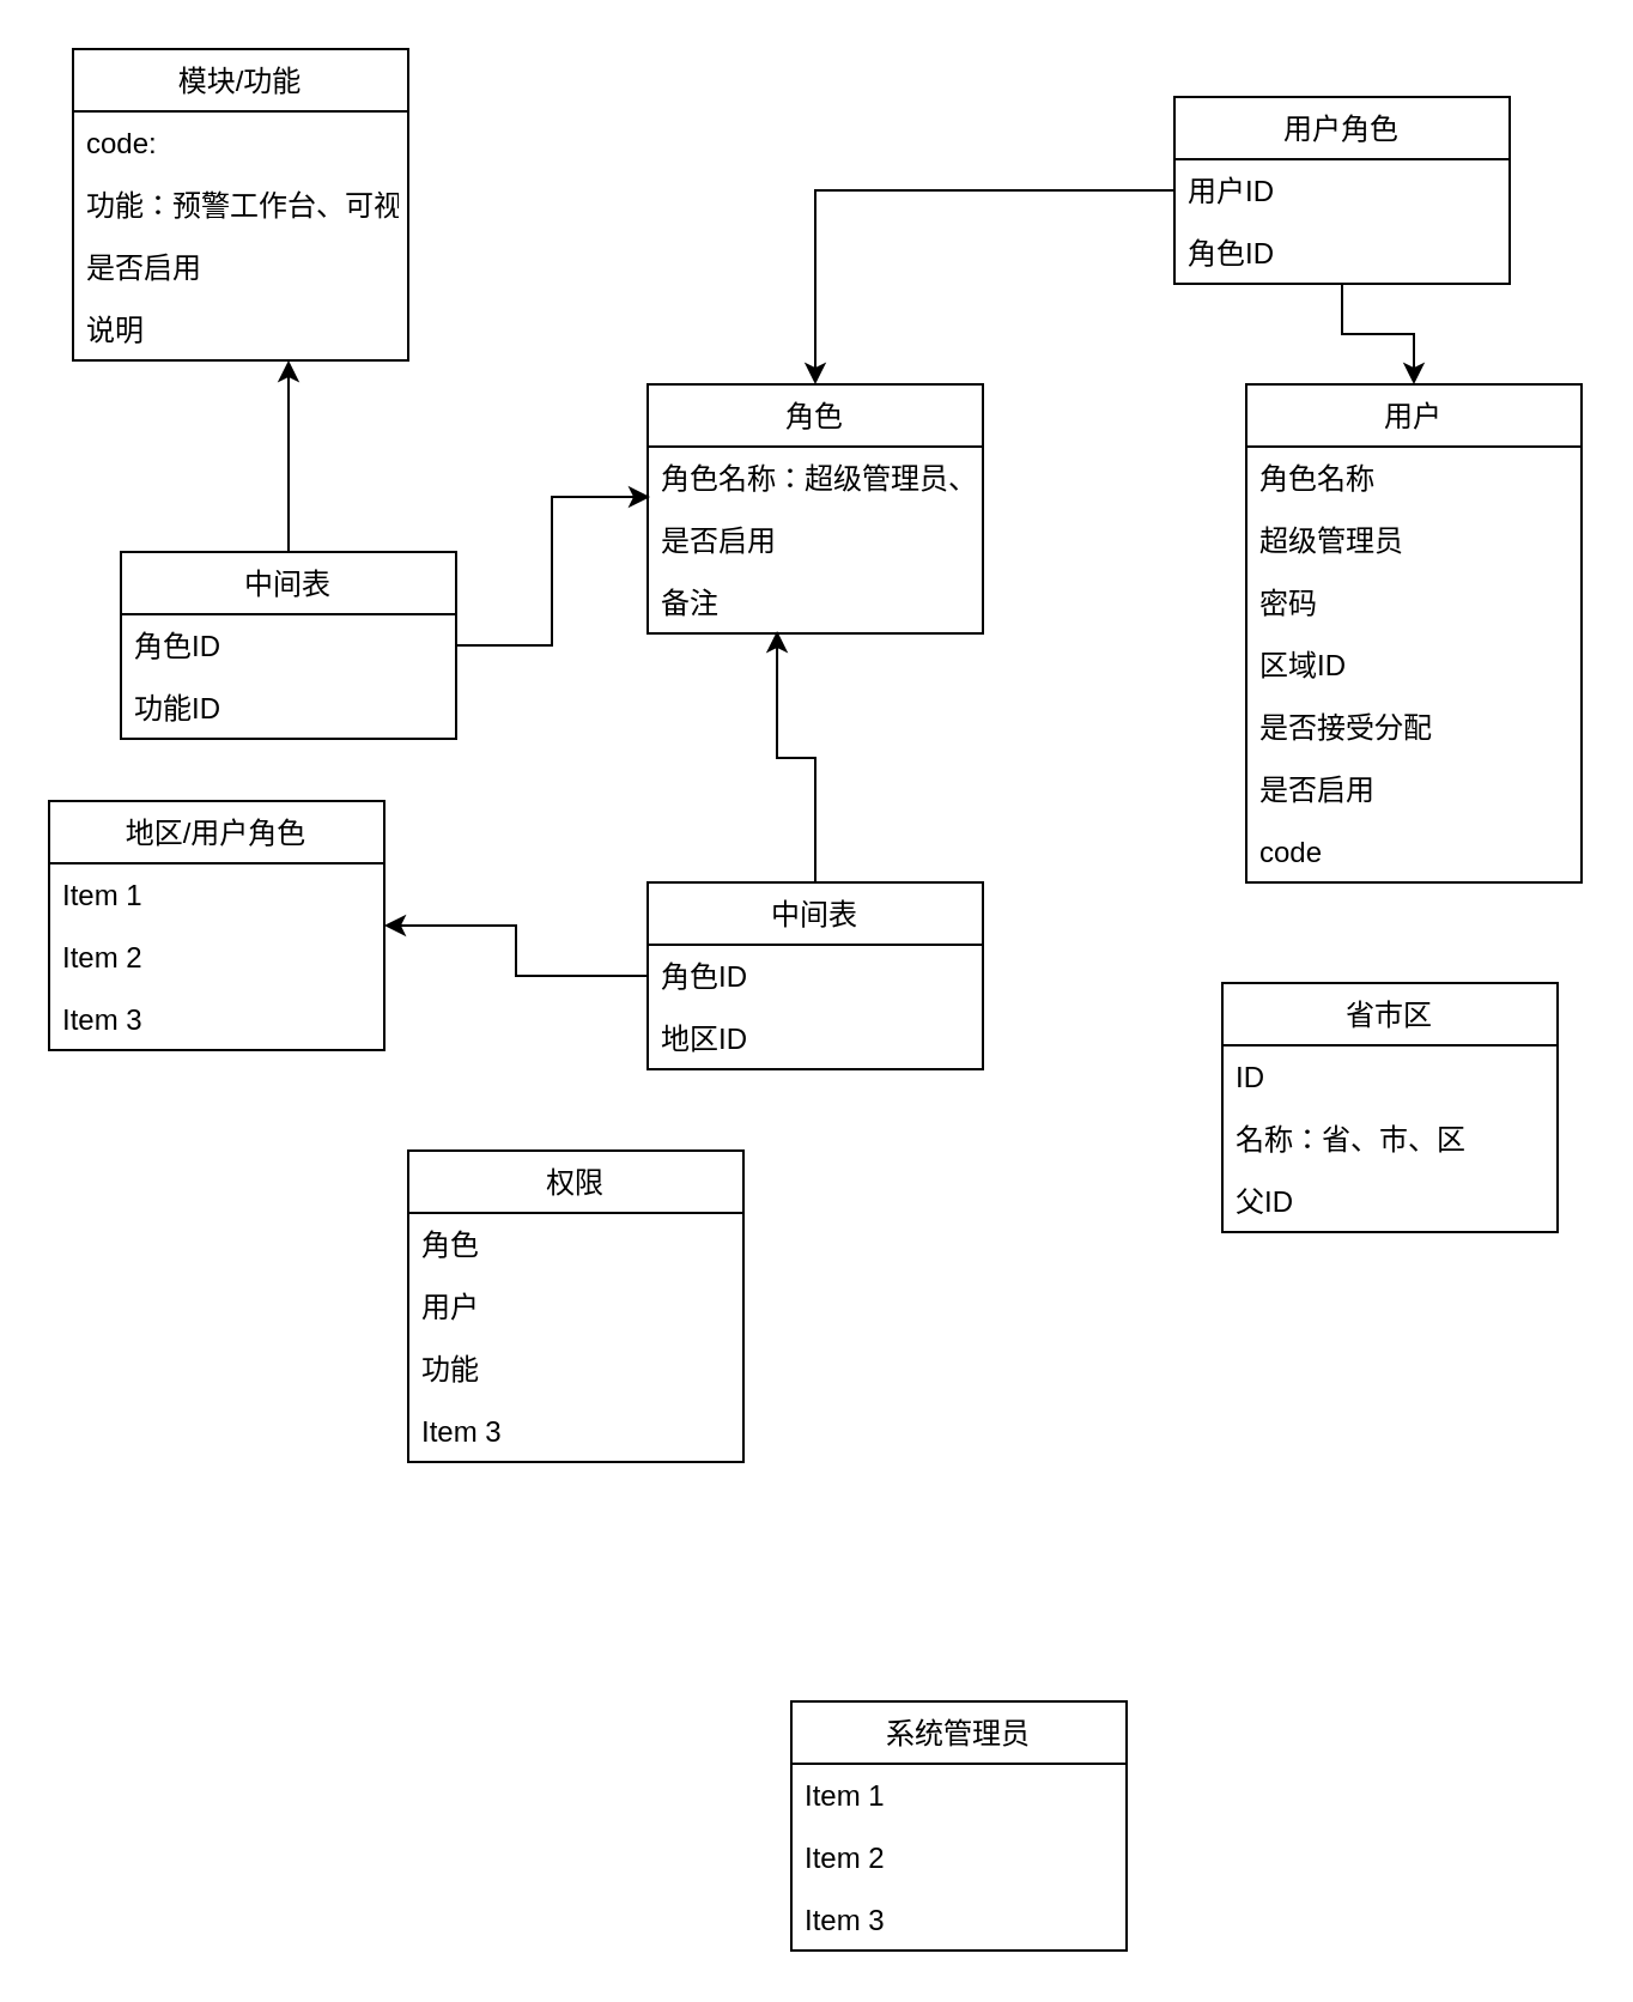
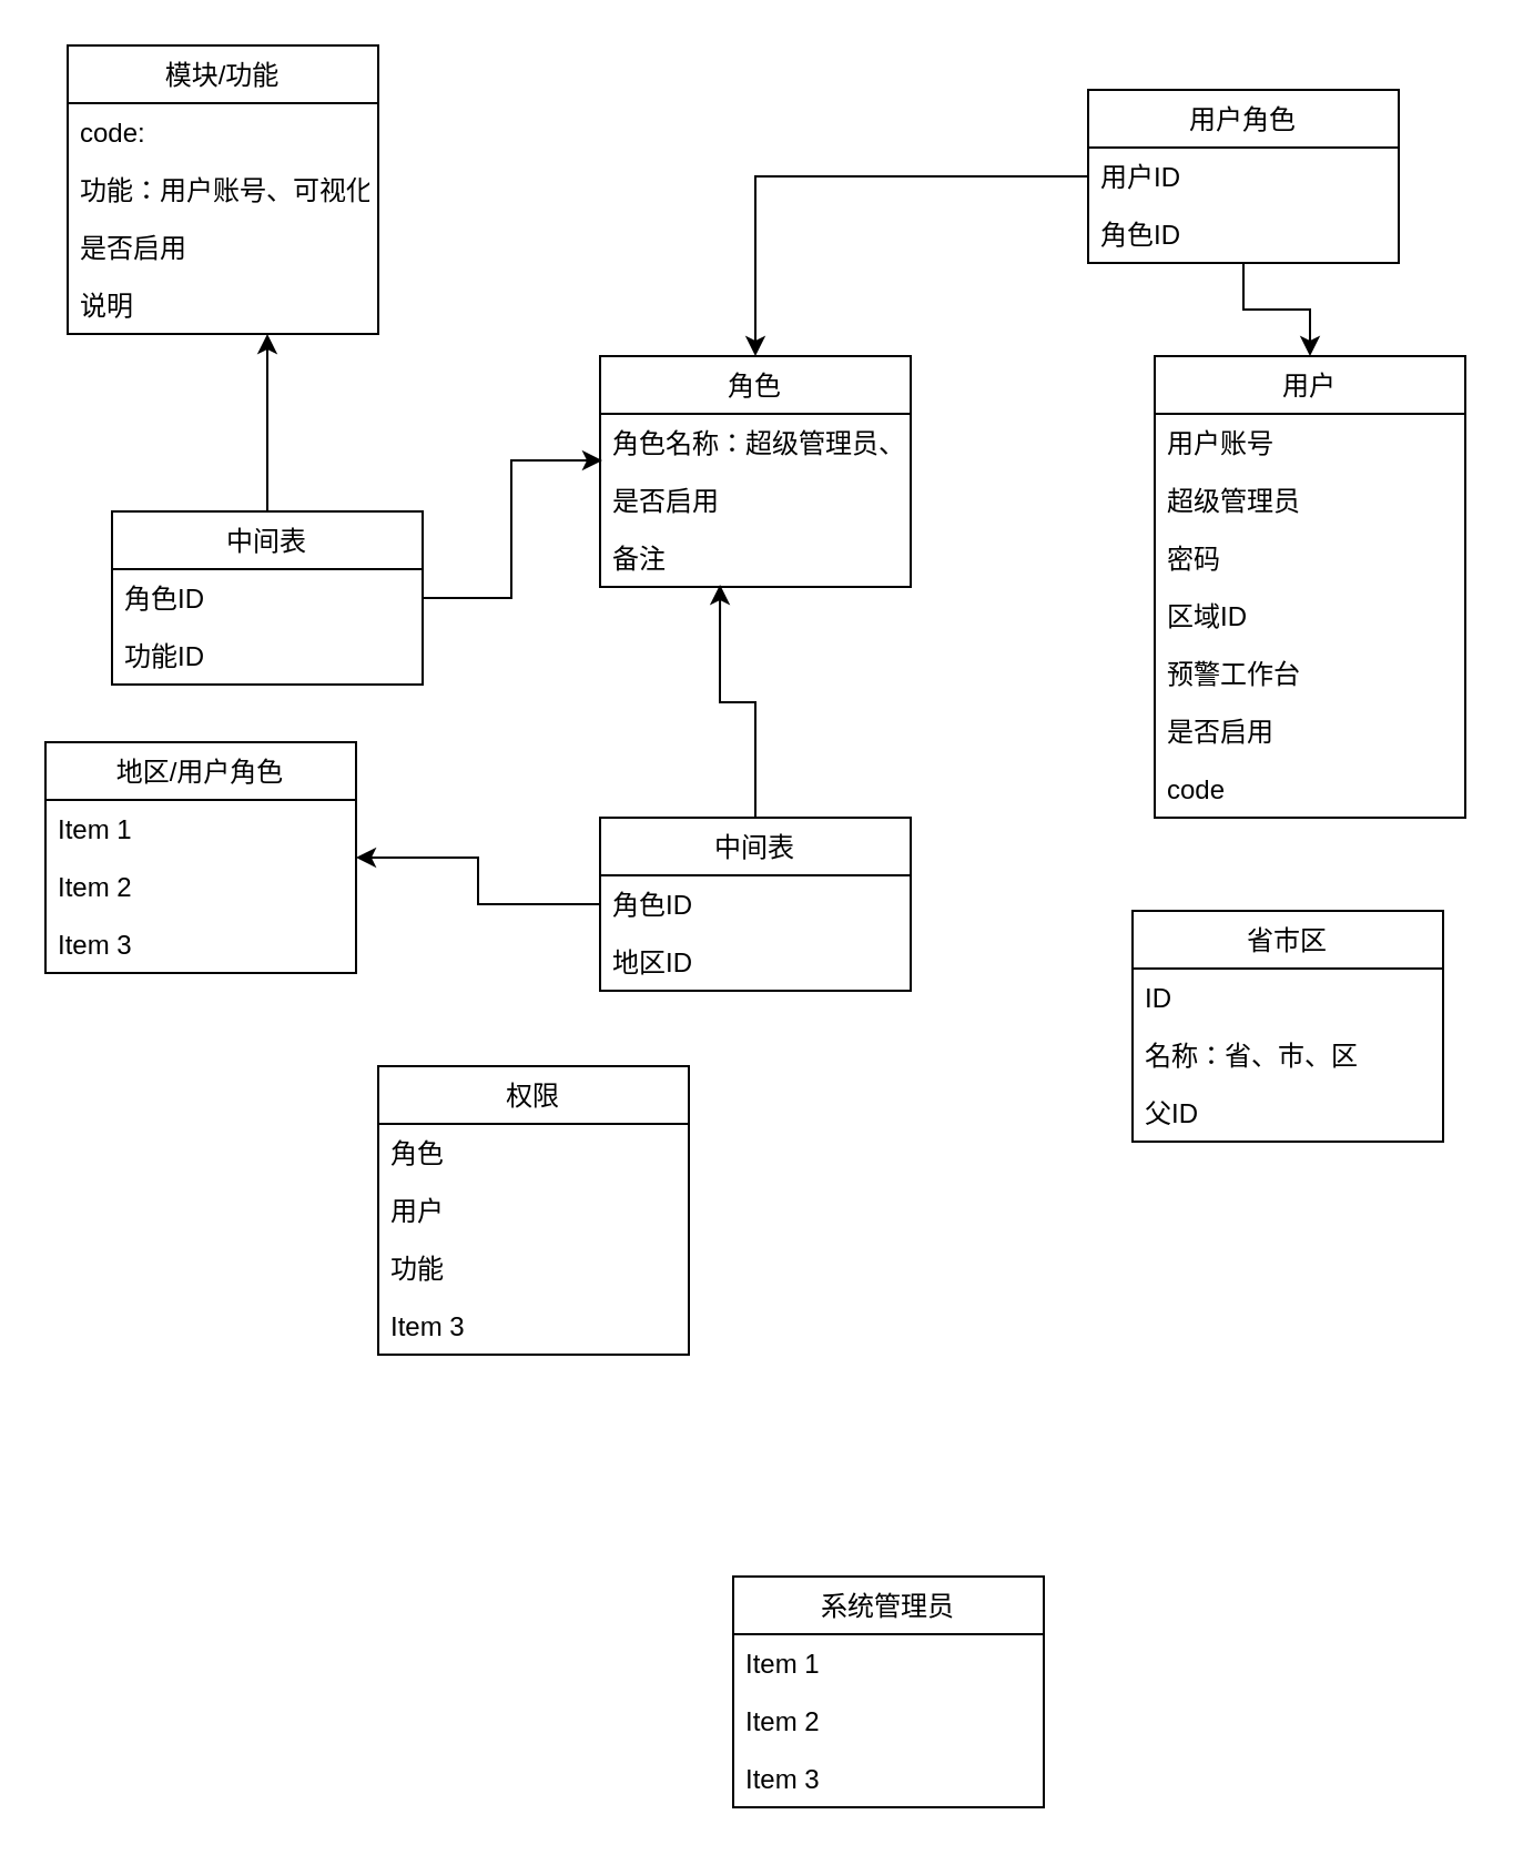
  <mxCell id="0" />
  <mxCell id="1" parent="0" />
  <mxCell id="2" value="" style="edgeStyle=orthogonalEdgeStyle;rounded=0;orthogonalLoop=1;jettySize=auto;html=1;" edge="1" parent="1" source="4" target="24"><mxGeometry relative="1" as="geometry" /></mxCell>
  <mxCell id="3" style="edgeStyle=orthogonalEdgeStyle;rounded=0;orthogonalLoop=1;jettySize=auto;html=1;entryX=0.5;entryY=0;entryDx=0;entryDy=0;" edge="1" parent="1" source="4" target="7"><mxGeometry relative="1" as="geometry" /></mxCell>
  <mxCell id="4" value="用户角色" style="swimlane;fontStyle=0;childLayout=stackLayout;horizontal=1;startSize=26;horizontalStack=0;resizeParent=1;resizeParentMax=0;resizeLast=0;collapsible=1;marginBottom=0;" vertex="1" parent="1"><mxGeometry x="490" y="40" width="140" height="78" as="geometry" /></mxCell>
  <mxCell id="5" value="用户ID" style="text;strokeColor=none;fillColor=none;align=left;verticalAlign=top;spacingLeft=4;spacingRight=4;overflow=hidden;rotatable=0;points=[[0,0.5],[1,0.5]];portConstraint=eastwest;" vertex="1" parent="4"><mxGeometry y="26" width="140" height="26" as="geometry" /></mxCell>
  <mxCell id="6" value="角色ID" style="text;strokeColor=none;fillColor=none;align=left;verticalAlign=top;spacingLeft=4;spacingRight=4;overflow=hidden;rotatable=0;points=[[0,0.5],[1,0.5]];portConstraint=eastwest;" vertex="1" parent="4"><mxGeometry y="52" width="140" height="26" as="geometry" /></mxCell>
  <mxCell id="7" value="用户" style="swimlane;fontStyle=0;childLayout=stackLayout;horizontal=1;startSize=26;horizontalStack=0;resizeParent=1;resizeParentMax=0;resizeLast=0;collapsible=1;marginBottom=0;" vertex="1" parent="1"><mxGeometry x="520" y="160" width="140" height="208" as="geometry" /></mxCell>
- <mxCell id="8" value="角色名称" style="text;strokeColor=none;fillColor=none;align=left;verticalAlign=top;spacingLeft=4;spacingRight=4;overflow=hidden;rotatable=0;points=[[0,0.5],[1,0.5]];portConstraint=eastwest;" vertex="1" parent="7"><mxGeometry y="26" width="140" height="26" as="geometry" /></mxCell>
+ <mxCell id="8" value="用户账号" style="text;strokeColor=none;fillColor=none;align=left;verticalAlign=top;spacingLeft=4;spacingRight=4;overflow=hidden;rotatable=0;points=[[0,0.5],[1,0.5]];portConstraint=eastwest;" vertex="1" parent="7"><mxGeometry y="26" width="140" height="26" as="geometry" /></mxCell>
  <mxCell id="9" value="超级管理员" style="text;strokeColor=none;fillColor=none;align=left;verticalAlign=top;spacingLeft=4;spacingRight=4;overflow=hidden;rotatable=0;points=[[0,0.5],[1,0.5]];portConstraint=eastwest;" vertex="1" parent="7"><mxGeometry y="52" width="140" height="26" as="geometry" /></mxCell>
  <mxCell id="10" value="密码" style="text;strokeColor=none;fillColor=none;align=left;verticalAlign=top;spacingLeft=4;spacingRight=4;overflow=hidden;rotatable=0;points=[[0,0.5],[1,0.5]];portConstraint=eastwest;" vertex="1" parent="7"><mxGeometry y="78" width="140" height="26" as="geometry" /></mxCell>
  <mxCell id="11" value="区域ID" style="text;strokeColor=none;fillColor=none;align=left;verticalAlign=top;spacingLeft=4;spacingRight=4;overflow=hidden;rotatable=0;points=[[0,0.5],[1,0.5]];portConstraint=eastwest;" vertex="1" parent="7"><mxGeometry y="104" width="140" height="26" as="geometry" /></mxCell>
- <mxCell id="12" value="是否接受分配" style="text;strokeColor=none;fillColor=none;align=left;verticalAlign=top;spacingLeft=4;spacingRight=4;overflow=hidden;rotatable=0;points=[[0,0.5],[1,0.5]];portConstraint=eastwest;" vertex="1" parent="7"><mxGeometry y="130" width="140" height="26" as="geometry" /></mxCell>
+ <mxCell id="12" value="预警工作台" style="text;strokeColor=none;fillColor=none;align=left;verticalAlign=top;spacingLeft=4;spacingRight=4;overflow=hidden;rotatable=0;points=[[0,0.5],[1,0.5]];portConstraint=eastwest;" vertex="1" parent="7"><mxGeometry y="130" width="140" height="26" as="geometry" /></mxCell>
  <mxCell id="13" value="是否启用" style="text;strokeColor=none;fillColor=none;align=left;verticalAlign=top;spacingLeft=4;spacingRight=4;overflow=hidden;rotatable=0;points=[[0,0.5],[1,0.5]];portConstraint=eastwest;" vertex="1" parent="7"><mxGeometry y="156" width="140" height="26" as="geometry" /></mxCell>
  <mxCell id="14" value="code" style="text;strokeColor=none;fillColor=none;align=left;verticalAlign=top;spacingLeft=4;spacingRight=4;overflow=hidden;rotatable=0;points=[[0,0.5],[1,0.5]];portConstraint=eastwest;" vertex="1" parent="7"><mxGeometry y="182" width="140" height="26" as="geometry" /></mxCell>
  <mxCell id="15" value="地区/用户角色" style="swimlane;fontStyle=0;childLayout=stackLayout;horizontal=1;startSize=26;horizontalStack=0;resizeParent=1;resizeParentMax=0;resizeLast=0;collapsible=1;marginBottom=0;" vertex="1" parent="1"><mxGeometry x="20" y="334" width="140" height="104" as="geometry" /></mxCell>
  <mxCell id="16" value="Item 1" style="text;strokeColor=none;fillColor=none;align=left;verticalAlign=top;spacingLeft=4;spacingRight=4;overflow=hidden;rotatable=0;points=[[0,0.5],[1,0.5]];portConstraint=eastwest;" vertex="1" parent="15"><mxGeometry y="26" width="140" height="26" as="geometry" /></mxCell>
  <mxCell id="17" value="Item 2" style="text;strokeColor=none;fillColor=none;align=left;verticalAlign=top;spacingLeft=4;spacingRight=4;overflow=hidden;rotatable=0;points=[[0,0.5],[1,0.5]];portConstraint=eastwest;" vertex="1" parent="15"><mxGeometry y="52" width="140" height="26" as="geometry" /></mxCell>
  <mxCell id="18" value="Item 3" style="text;strokeColor=none;fillColor=none;align=left;verticalAlign=top;spacingLeft=4;spacingRight=4;overflow=hidden;rotatable=0;points=[[0,0.5],[1,0.5]];portConstraint=eastwest;" vertex="1" parent="15"><mxGeometry y="78" width="140" height="26" as="geometry" /></mxCell>
  <mxCell id="19" value="系统管理员" style="swimlane;fontStyle=0;childLayout=stackLayout;horizontal=1;startSize=26;horizontalStack=0;resizeParent=1;resizeParentMax=0;resizeLast=0;collapsible=1;marginBottom=0;fillColor=none;" vertex="1" parent="1"><mxGeometry x="330" y="710" width="140" height="104" as="geometry" /></mxCell>
  <mxCell id="20" value="Item 1" style="text;strokeColor=none;fillColor=none;align=left;verticalAlign=top;spacingLeft=4;spacingRight=4;overflow=hidden;rotatable=0;points=[[0,0.5],[1,0.5]];portConstraint=eastwest;" vertex="1" parent="19"><mxGeometry y="26" width="140" height="26" as="geometry" /></mxCell>
  <mxCell id="21" value="Item 2" style="text;strokeColor=none;fillColor=none;align=left;verticalAlign=top;spacingLeft=4;spacingRight=4;overflow=hidden;rotatable=0;points=[[0,0.5],[1,0.5]];portConstraint=eastwest;" vertex="1" parent="19"><mxGeometry y="52" width="140" height="26" as="geometry" /></mxCell>
  <mxCell id="22" value="Item 3" style="text;strokeColor=none;fillColor=none;align=left;verticalAlign=top;spacingLeft=4;spacingRight=4;overflow=hidden;rotatable=0;points=[[0,0.5],[1,0.5]];portConstraint=eastwest;" vertex="1" parent="19"><mxGeometry y="78" width="140" height="26" as="geometry" /></mxCell>
  <mxCell id="23" style="edgeStyle=orthogonalEdgeStyle;rounded=0;orthogonalLoop=1;jettySize=auto;html=1;startArrow=none;" edge="1" parent="1" source="42" target="15"><mxGeometry relative="1" as="geometry"><Array as="points" /></mxGeometry></mxCell>
  <mxCell id="24" value="角色" style="swimlane;fontStyle=0;childLayout=stackLayout;horizontal=1;startSize=26;horizontalStack=0;resizeParent=1;resizeParentMax=0;resizeLast=0;collapsible=1;marginBottom=0;" vertex="1" parent="1"><mxGeometry x="270" y="160" width="140" height="104" as="geometry" /></mxCell>
  <mxCell id="25" value="角色名称：超级管理员、用户角色" style="text;strokeColor=none;fillColor=none;align=left;verticalAlign=top;spacingLeft=4;spacingRight=4;overflow=hidden;rotatable=0;points=[[0,0.5],[1,0.5]];portConstraint=eastwest;" vertex="1" parent="24"><mxGeometry y="26" width="140" height="26" as="geometry" /></mxCell>
  <mxCell id="26" value="是否启用" style="text;strokeColor=none;fillColor=none;align=left;verticalAlign=top;spacingLeft=4;spacingRight=4;overflow=hidden;rotatable=0;points=[[0,0.5],[1,0.5]];portConstraint=eastwest;" vertex="1" parent="24"><mxGeometry y="52" width="140" height="26" as="geometry" /></mxCell>
  <mxCell id="27" value="备注" style="text;strokeColor=none;fillColor=none;align=left;verticalAlign=top;spacingLeft=4;spacingRight=4;overflow=hidden;rotatable=0;points=[[0,0.5],[1,0.5]];portConstraint=eastwest;" vertex="1" parent="24"><mxGeometry y="78" width="140" height="26" as="geometry" /></mxCell>
  <mxCell id="28" value="模块/功能" style="swimlane;fontStyle=0;childLayout=stackLayout;horizontal=1;startSize=26;horizontalStack=0;resizeParent=1;resizeParentMax=0;resizeLast=0;collapsible=1;marginBottom=0;" vertex="1" parent="1"><mxGeometry x="30" y="20" width="140" height="130" as="geometry" /></mxCell>
  <mxCell id="29" value="code:" style="text;strokeColor=none;fillColor=none;align=left;verticalAlign=top;spacingLeft=4;spacingRight=4;overflow=hidden;rotatable=0;points=[[0,0.5],[1,0.5]];portConstraint=eastwest;" vertex="1" parent="28"><mxGeometry y="26" width="140" height="26" as="geometry" /></mxCell>
- <mxCell id="30" value="功能：预警工作台、可视化大屏" style="text;strokeColor=none;fillColor=none;align=left;verticalAlign=top;spacingLeft=4;spacingRight=4;overflow=hidden;rotatable=0;points=[[0,0.5],[1,0.5]];portConstraint=eastwest;" vertex="1" parent="28"><mxGeometry y="52" width="140" height="26" as="geometry" /></mxCell>
+ <mxCell id="30" value="功能：用户账号、可视化大屏" style="text;strokeColor=none;fillColor=none;align=left;verticalAlign=top;spacingLeft=4;spacingRight=4;overflow=hidden;rotatable=0;points=[[0,0.5],[1,0.5]];portConstraint=eastwest;" vertex="1" parent="28"><mxGeometry y="52" width="140" height="26" as="geometry" /></mxCell>
  <mxCell id="31" value="是否启用" style="text;strokeColor=none;fillColor=none;align=left;verticalAlign=top;spacingLeft=4;spacingRight=4;overflow=hidden;rotatable=0;points=[[0,0.5],[1,0.5]];portConstraint=eastwest;" vertex="1" parent="28"><mxGeometry y="78" width="140" height="26" as="geometry" /></mxCell>
  <mxCell id="32" value="说明" style="text;strokeColor=none;fillColor=none;align=left;verticalAlign=top;spacingLeft=4;spacingRight=4;overflow=hidden;rotatable=0;points=[[0,0.5],[1,0.5]];portConstraint=eastwest;" vertex="1" parent="28"><mxGeometry y="104" width="140" height="26" as="geometry" /></mxCell>
  <mxCell id="33" value="省市区" style="swimlane;fontStyle=0;childLayout=stackLayout;horizontal=1;startSize=26;horizontalStack=0;resizeParent=1;resizeParentMax=0;resizeLast=0;collapsible=1;marginBottom=0;fillColor=none;" vertex="1" parent="1"><mxGeometry x="510" y="410" width="140" height="104" as="geometry" /></mxCell>
  <mxCell id="34" value="ID" style="text;strokeColor=none;fillColor=none;align=left;verticalAlign=top;spacingLeft=4;spacingRight=4;overflow=hidden;rotatable=0;points=[[0,0.5],[1,0.5]];portConstraint=eastwest;" vertex="1" parent="33"><mxGeometry y="26" width="140" height="26" as="geometry" /></mxCell>
  <mxCell id="35" value="名称：省、市、区" style="text;strokeColor=none;fillColor=none;align=left;verticalAlign=top;spacingLeft=4;spacingRight=4;overflow=hidden;rotatable=0;points=[[0,0.5],[1,0.5]];portConstraint=eastwest;" vertex="1" parent="33"><mxGeometry y="52" width="140" height="26" as="geometry" /></mxCell>
  <mxCell id="36" value="父ID" style="text;strokeColor=none;fillColor=none;align=left;verticalAlign=top;spacingLeft=4;spacingRight=4;overflow=hidden;rotatable=0;points=[[0,0.5],[1,0.5]];portConstraint=eastwest;" vertex="1" parent="33"><mxGeometry y="78" width="140" height="26" as="geometry" /></mxCell>
  <mxCell id="37" style="edgeStyle=orthogonalEdgeStyle;rounded=0;orthogonalLoop=1;jettySize=auto;html=1;" edge="1" parent="1" source="38" target="28"><mxGeometry relative="1" as="geometry"><Array as="points"><mxPoint x="140" y="56" /><mxPoint x="140" y="90" /><mxPoint x="90" y="90" /></Array></mxGeometry></mxCell>
  <mxCell id="38" value="中间表" style="swimlane;fontStyle=0;childLayout=stackLayout;horizontal=1;startSize=26;horizontalStack=0;resizeParent=1;resizeParentMax=0;resizeLast=0;collapsible=1;marginBottom=0;fillColor=none;" vertex="1" parent="1"><mxGeometry x="50" y="230" width="140" height="78" as="geometry" /></mxCell>
  <mxCell id="39" value="角色ID" style="text;strokeColor=none;fillColor=none;align=left;verticalAlign=top;spacingLeft=4;spacingRight=4;overflow=hidden;rotatable=0;points=[[0,0.5],[1,0.5]];portConstraint=eastwest;" vertex="1" parent="38"><mxGeometry y="26" width="140" height="26" as="geometry" /></mxCell>
  <mxCell id="40" value="功能ID" style="text;strokeColor=none;fillColor=none;align=left;verticalAlign=top;spacingLeft=4;spacingRight=4;overflow=hidden;rotatable=0;points=[[0,0.5],[1,0.5]];portConstraint=eastwest;" vertex="1" parent="38"><mxGeometry y="52" width="140" height="26" as="geometry" /></mxCell>
  <mxCell id="41" style="edgeStyle=orthogonalEdgeStyle;rounded=0;orthogonalLoop=1;jettySize=auto;html=1;entryX=0.386;entryY=0.962;entryDx=0;entryDy=0;entryPerimeter=0;" edge="1" parent="1" source="42" target="27"><mxGeometry relative="1" as="geometry" /></mxCell>
  <mxCell id="42" value="中间表" style="swimlane;fontStyle=0;childLayout=stackLayout;horizontal=1;startSize=26;horizontalStack=0;resizeParent=1;resizeParentMax=0;resizeLast=0;collapsible=1;marginBottom=0;fillColor=none;" vertex="1" parent="1"><mxGeometry x="270" y="368" width="140" height="78" as="geometry" /></mxCell>
  <mxCell id="43" value="角色ID" style="text;strokeColor=none;fillColor=none;align=left;verticalAlign=top;spacingLeft=4;spacingRight=4;overflow=hidden;rotatable=0;points=[[0,0.5],[1,0.5]];portConstraint=eastwest;" vertex="1" parent="42"><mxGeometry y="26" width="140" height="26" as="geometry" /></mxCell>
  <mxCell id="44" value="地区ID" style="text;strokeColor=none;fillColor=none;align=left;verticalAlign=top;spacingLeft=4;spacingRight=4;overflow=hidden;rotatable=0;points=[[0,0.5],[1,0.5]];portConstraint=eastwest;" vertex="1" parent="42"><mxGeometry y="52" width="140" height="26" as="geometry" /></mxCell>
  <mxCell id="45" style="edgeStyle=orthogonalEdgeStyle;rounded=0;orthogonalLoop=1;jettySize=auto;html=1;entryX=0.007;entryY=0.808;entryDx=0;entryDy=0;entryPerimeter=0;" edge="1" parent="1" source="39" target="25"><mxGeometry relative="1" as="geometry" /></mxCell>
  <mxCell id="46" value="权限" style="swimlane;fontStyle=0;childLayout=stackLayout;horizontal=1;startSize=26;horizontalStack=0;resizeParent=1;resizeParentMax=0;resizeLast=0;collapsible=1;marginBottom=0;fillColor=none;" vertex="1" parent="1"><mxGeometry x="170" y="480" width="140" height="130" as="geometry" /></mxCell>
  <mxCell id="47" value="角色" style="text;strokeColor=none;fillColor=none;align=left;verticalAlign=top;spacingLeft=4;spacingRight=4;overflow=hidden;rotatable=0;points=[[0,0.5],[1,0.5]];portConstraint=eastwest;" vertex="1" parent="46"><mxGeometry y="26" width="140" height="26" as="geometry" /></mxCell>
  <mxCell id="48" value="用户" style="text;strokeColor=none;fillColor=none;align=left;verticalAlign=top;spacingLeft=4;spacingRight=4;overflow=hidden;rotatable=0;points=[[0,0.5],[1,0.5]];portConstraint=eastwest;" vertex="1" parent="46"><mxGeometry y="52" width="140" height="26" as="geometry" /></mxCell>
  <mxCell id="49" value="功能" style="text;strokeColor=none;fillColor=none;align=left;verticalAlign=top;spacingLeft=4;spacingRight=4;overflow=hidden;rotatable=0;points=[[0,0.5],[1,0.5]];portConstraint=eastwest;" vertex="1" parent="46"><mxGeometry y="78" width="140" height="26" as="geometry" /></mxCell>
  <mxCell id="50" value="Item 3" style="text;strokeColor=none;fillColor=none;align=left;verticalAlign=top;spacingLeft=4;spacingRight=4;overflow=hidden;rotatable=0;points=[[0,0.5],[1,0.5]];portConstraint=eastwest;" vertex="1" parent="46"><mxGeometry y="104" width="140" height="26" as="geometry" /></mxCell>
